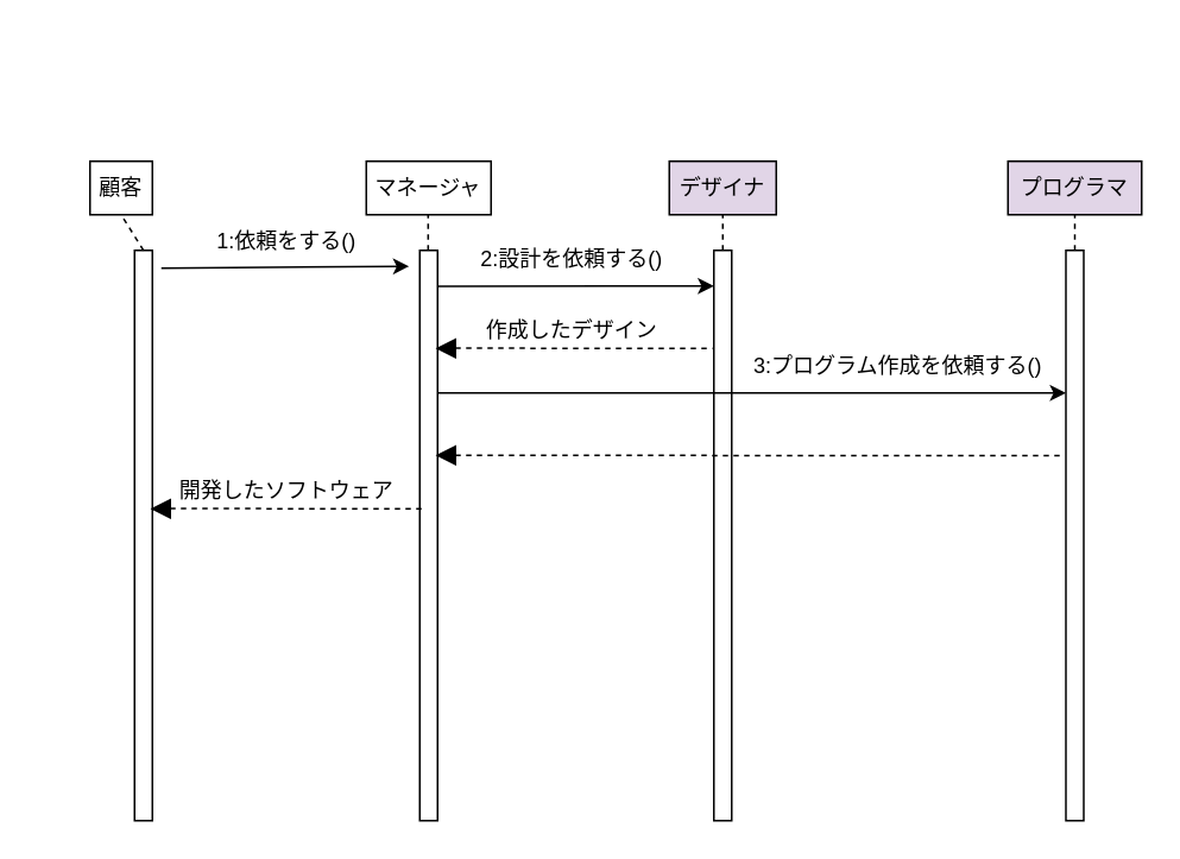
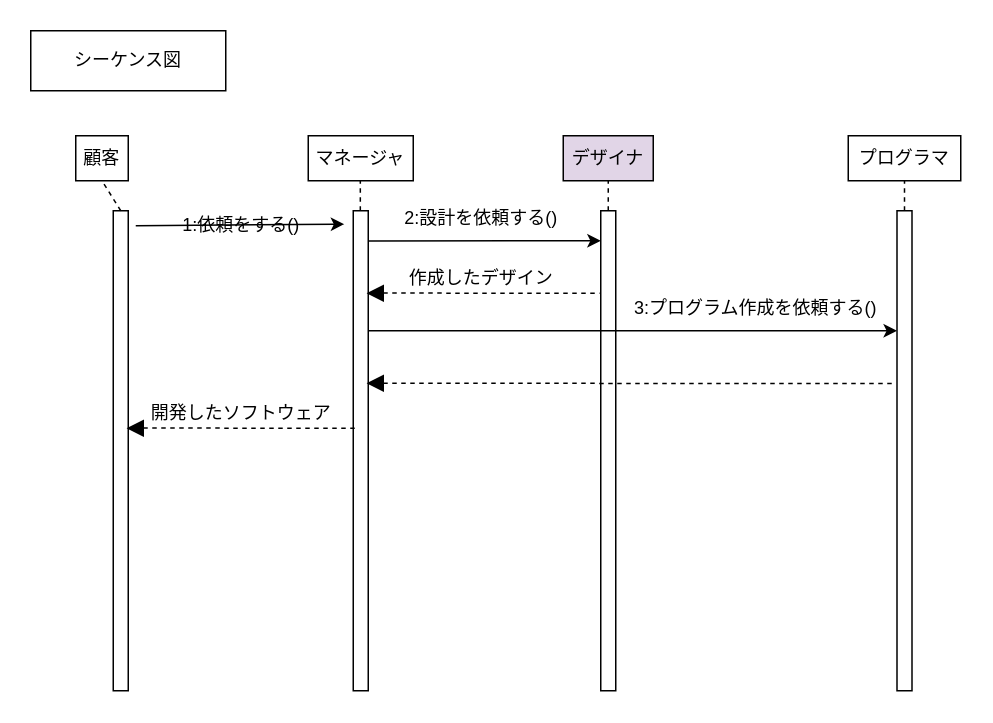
  <mxCell id="0" />
  <mxCell id="1" parent="0" />
+ <mxCell id="2" value="シーケンス図" style="rounded=0;whiteSpace=wrap;html=1;" parent="1" vertex="1"><mxGeometry x="20" y="20" width="130" height="40" as="geometry" /></mxCell>
  <mxCell id="3" value="" style="rounded=0;whiteSpace=wrap;html=1;" parent="1" vertex="1"><mxGeometry x="75" y="140" width="10" height="320" as="geometry" /></mxCell>
  <mxCell id="4" value="" style="rounded=0;whiteSpace=wrap;html=1;" parent="1" vertex="1"><mxGeometry x="235" y="140" width="10" height="320" as="geometry" /></mxCell>
  <mxCell id="5" value="" style="rounded=0;whiteSpace=wrap;html=1;" parent="1" vertex="1"><mxGeometry x="400" y="140" width="10" height="320" as="geometry" /></mxCell>
  <mxCell id="6" value="" style="rounded=0;whiteSpace=wrap;html=1;" parent="1" vertex="1"><mxGeometry x="597.5" y="140" width="10" height="320" as="geometry" /></mxCell>
  <mxCell id="7" value="顧客" style="rounded=0;whiteSpace=wrap;html=1;" parent="1" vertex="1"><mxGeometry x="50" y="90" width="35" height="30" as="geometry" /></mxCell>
  <mxCell id="8" value="マネージャ" style="rounded=0;whiteSpace=wrap;html=1;" parent="1" vertex="1"><mxGeometry x="205" y="90" width="70" height="30" as="geometry" /></mxCell>
  <mxCell id="9" value="デザイナ" style="rounded=0;whiteSpace=wrap;html=1;fillColor=#e1d5e7;" parent="1" vertex="1"><mxGeometry x="375" y="90" width="60" height="30" as="geometry" /></mxCell>
- <mxCell id="10" value="プログラマ" style="rounded=0;whiteSpace=wrap;html=1;fillColor=#e1d5e7;" parent="1" vertex="1"><mxGeometry x="565" y="90" width="75" height="30" as="geometry" /></mxCell>
+ <mxCell id="10" value="プログラマ" style="rounded=0;whiteSpace=wrap;html=1;" parent="1" vertex="1"><mxGeometry x="565" y="90" width="75" height="30" as="geometry" /></mxCell>
  <mxCell id="11" value="" style="endArrow=none;dashed=1;html=1;rounded=0;entryX=0.5;entryY=1;entryDx=0;entryDy=0;exitX=0.5;exitY=0;exitDx=0;exitDy=0;" parent="1" source="3" target="7" edge="1"><mxGeometry width="50" height="50" relative="1" as="geometry"><mxPoint x="210" y="180" as="sourcePoint" /><mxPoint x="260" y="130" as="targetPoint" /></mxGeometry></mxCell>
  <mxCell id="12" value="" style="endArrow=none;dashed=1;html=1;rounded=0;entryX=0.5;entryY=1;entryDx=0;entryDy=0;exitX=0.5;exitY=0;exitDx=0;exitDy=0;" parent="1" edge="1"><mxGeometry width="50" height="50" relative="1" as="geometry"><mxPoint x="239.71" y="140" as="sourcePoint" /><mxPoint x="239.71" y="120" as="targetPoint" /></mxGeometry></mxCell>
  <mxCell id="13" value="" style="endArrow=none;dashed=1;html=1;rounded=0;entryX=0.5;entryY=1;entryDx=0;entryDy=0;exitX=0.5;exitY=0;exitDx=0;exitDy=0;" parent="1" source="5" target="9" edge="1"><mxGeometry width="50" height="50" relative="1" as="geometry"><mxPoint x="249.71" y="150" as="sourcePoint" /><mxPoint x="249.71" y="130" as="targetPoint" /></mxGeometry></mxCell>
  <mxCell id="14" value="" style="endArrow=none;dashed=1;html=1;rounded=0;entryX=0.5;entryY=1;entryDx=0;entryDy=0;exitX=0.5;exitY=0;exitDx=0;exitDy=0;" parent="1" source="6" target="10" edge="1"><mxGeometry width="50" height="50" relative="1" as="geometry"><mxPoint x="442.5" y="150" as="sourcePoint" /><mxPoint x="442.5" y="130" as="targetPoint" /></mxGeometry></mxCell>
  <mxCell id="15" value="" style="endArrow=classic;html=1;rounded=0;entryX=-0.6;entryY=0.028;entryDx=0;entryDy=0;entryPerimeter=0;" parent="1" target="4" edge="1"><mxGeometry width="50" height="50" relative="1" as="geometry"><mxPoint x="90" y="150" as="sourcePoint" /><mxPoint x="320" y="120" as="targetPoint" /></mxGeometry></mxCell>
- <mxCell id="16" value="1:依頼をする()" style="text;html=1;align=center;verticalAlign=middle;resizable=0;points=[];autosize=1;strokeColor=none;fillColor=none;" parent="1" vertex="1"><mxGeometry x="110" y="120" width="100" height="30" as="geometry" /></mxCell>
+ <mxCell id="16" value="1:依頼をする()" style="text;html=1;align=center;verticalAlign=middle;resizable=0;points=[];autosize=1;strokeColor=none;fillColor=none;" parent="1" vertex="1"><mxGeometry x="110" y="135" width="100" height="30" as="geometry" /></mxCell>
  <mxCell id="17" value="" style="endArrow=classic;html=1;rounded=0;exitX=1;exitY=0.063;exitDx=0;exitDy=0;exitPerimeter=0;" parent="1" source="4" edge="1"><mxGeometry width="50" height="50" relative="1" as="geometry"><mxPoint x="320" y="0" as="sourcePoint" /><mxPoint x="400" y="160" as="targetPoint" /></mxGeometry></mxCell>
  <mxCell id="18" value="2:設計を依頼する()" style="text;html=1;align=center;verticalAlign=middle;resizable=0;points=[];autosize=1;strokeColor=none;fillColor=none;" parent="1" vertex="1"><mxGeometry x="255" y="130" width="130" height="30" as="geometry" /></mxCell>
  <mxCell id="19" value="" style="endArrow=none;dashed=1;html=1;rounded=0;entryX=-0.073;entryY=0.172;entryDx=0;entryDy=0;entryPerimeter=0;" parent="1" target="5" edge="1"><mxGeometry width="50" height="50" relative="1" as="geometry"><mxPoint x="255" y="194.87" as="sourcePoint" /><mxPoint x="351.64" y="195.02" as="targetPoint" /></mxGeometry></mxCell>
  <mxCell id="20" value="" style="triangle;whiteSpace=wrap;html=1;fillColor=#000000;rotation=-180;" parent="1" vertex="1"><mxGeometry x="245" y="190" width="10" height="10" as="geometry" /></mxCell>
  <mxCell id="21" value="作成したデザイン" style="text;html=1;align=center;verticalAlign=middle;resizable=0;points=[];autosize=1;strokeColor=none;fillColor=none;" parent="1" vertex="1"><mxGeometry x="260" y="170" width="120" height="30" as="geometry" /></mxCell>
  <mxCell id="22" value="" style="endArrow=classic;html=1;rounded=0;exitX=1;exitY=0.25;exitDx=0;exitDy=0;entryX=0;entryY=0.25;entryDx=0;entryDy=0;" parent="1" source="4" target="6" edge="1"><mxGeometry width="50" height="50" relative="1" as="geometry"><mxPoint x="350" y="40" as="sourcePoint" /><mxPoint x="400" y="-10" as="targetPoint" /></mxGeometry></mxCell>
  <mxCell id="23" value="" style="endArrow=none;dashed=1;html=1;rounded=0;entryX=-0.186;entryY=0.36;entryDx=0;entryDy=0;entryPerimeter=0;exitX=0;exitY=0.5;exitDx=0;exitDy=0;" parent="1" source="24" target="6" edge="1"><mxGeometry width="50" height="50" relative="1" as="geometry"><mxPoint x="260" y="255" as="sourcePoint" /><mxPoint x="564" y="255" as="targetPoint" /></mxGeometry></mxCell>
  <mxCell id="24" value="" style="triangle;whiteSpace=wrap;html=1;fillColor=#000000;rotation=-180;" parent="1" vertex="1"><mxGeometry x="245" y="250" width="10" height="10" as="geometry" /></mxCell>
  <mxCell id="25" value="3:プログラム作成を依頼する()" style="text;html=1;align=center;verticalAlign=middle;resizable=0;points=[];autosize=1;strokeColor=none;fillColor=none;" parent="1" vertex="1"><mxGeometry x="407.5" y="190" width="190" height="30" as="geometry" /></mxCell>
  <mxCell id="26" value="" style="endArrow=none;dashed=1;html=1;rounded=0;entryX=-0.073;entryY=0.172;entryDx=0;entryDy=0;entryPerimeter=0;" parent="1" edge="1"><mxGeometry width="50" height="50" relative="1" as="geometry"><mxPoint x="95" y="284.87" as="sourcePoint" /><mxPoint x="239" y="285" as="targetPoint" /></mxGeometry></mxCell>
  <mxCell id="27" value="" style="triangle;whiteSpace=wrap;html=1;fillColor=#000000;rotation=-180;" parent="1" vertex="1"><mxGeometry x="85" y="280" width="10" height="10" as="geometry" /></mxCell>
  <mxCell id="28" value="開発したソフトウェア" style="text;html=1;align=center;verticalAlign=middle;resizable=0;points=[];autosize=1;strokeColor=none;fillColor=none;" parent="1" vertex="1"><mxGeometry x="90" y="260" width="140" height="30" as="geometry" /></mxCell>
